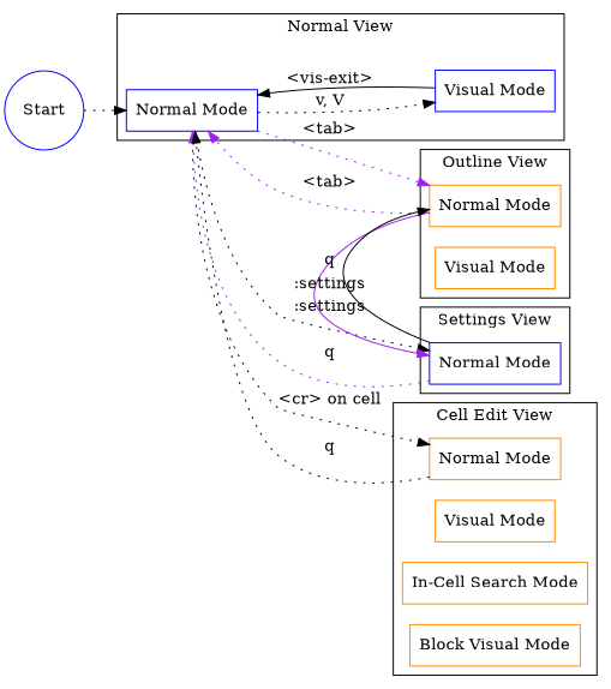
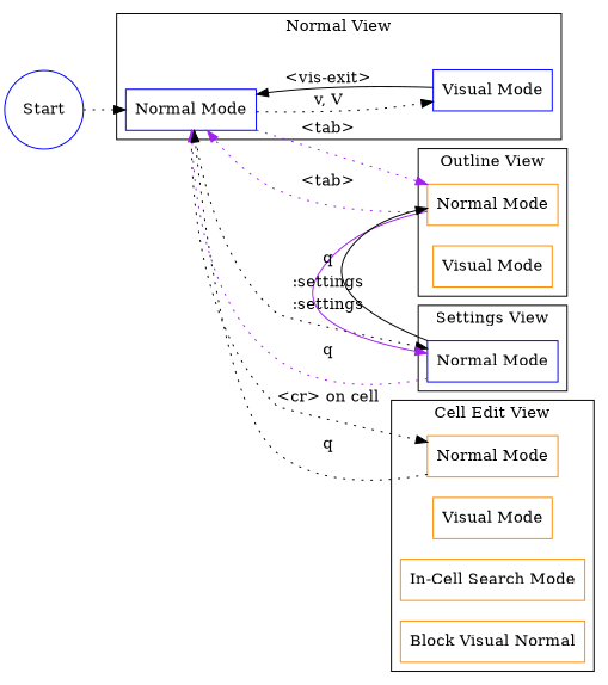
  digraph {
    rankdir=LR
    node [shape=box color=darkorange]
    edge [arrowhead=normal color=black style=dotted]
    n1 [label="Normal Mode" color=blue]
    n2 [label="Visual Mode" color=blue]
    n3 [label="Normal Mode"]
    n4 [label="Visual Mode"]
    n5 [label="Normal Mode" color=blue]
    n6 [label="Normal Mode"]
    n7 [label="Visual Mode"]
    n8 [label="In-Cell Search Mode"]
-   n9 [label="Block Visual Mode"]
+   n9 [label="Block Visual Normal"]
    Start [shape=circle color=blue]
    subgraph cluster_1 {
      label="Normal View"
      n1
      n2
    }
    subgraph cluster_2 {
      label="Outline View"
      n3
      n4
    }
    subgraph cluster_3 {
      label="Settings View"
      n5
    }
    subgraph cluster_4 {
      label="Cell Edit View"
      n6
      n7
      n8
      n9
    }
    n1 -> n2 [label="v, V"]
    n1 -> n3 [label="<tab>" color=purple]
    n1 -> n5 [label=":settings"]
    n1 -> n6 [label="<cr> on cell"]
    n2 -> n1 [label="<vis-exit>" style=solid]
    n3 -> n1 [label="<tab>" color=purple]
    n3 -> n5 [label=":settings" color=purple style=solid]
    n5 -> n1 [label=q color=purple]
    n5 -> n3 [label=q style=solid]
    n6 -> n1 [label=q]
    Start -> n1
  }
